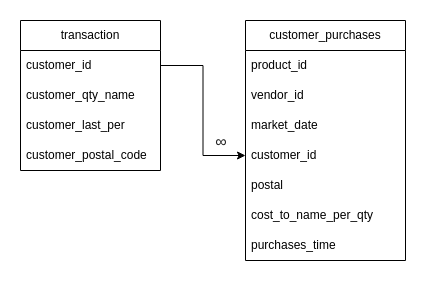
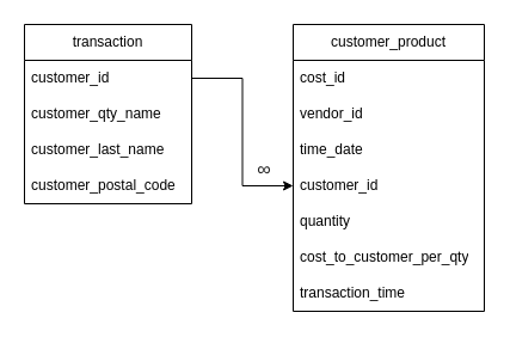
  <mxCell id="0" />
  <mxCell id="1" parent="0" />
  <mxCell id="2" value="transaction" style="swimlane;fontStyle=0;childLayout=stackLayout;horizontal=1;startSize=30;horizontalStack=0;resizeParent=1;resizeParentMax=0;resizeLast=0;collapsible=1;marginBottom=0;whiteSpace=wrap;html=1;" vertex="1" parent="1"><mxGeometry x="20" y="20" width="140" height="150" as="geometry" /></mxCell>
  <mxCell id="3" value="customer_id" style="text;strokeColor=none;fillColor=none;align=left;verticalAlign=middle;spacingLeft=4;spacingRight=4;overflow=hidden;points=[[0,0.5],[1,0.5]];portConstraint=eastwest;rotatable=0;whiteSpace=wrap;html=1;" vertex="1" parent="2"><mxGeometry y="30" width="140" height="30" as="geometry" /></mxCell>
  <mxCell id="4" value="customer_qty_name" style="text;strokeColor=none;fillColor=none;align=left;verticalAlign=middle;spacingLeft=4;spacingRight=4;overflow=hidden;points=[[0,0.5],[1,0.5]];portConstraint=eastwest;rotatable=0;whiteSpace=wrap;html=1;" vertex="1" parent="2"><mxGeometry y="60" width="140" height="30" as="geometry" /></mxCell>
- <mxCell id="5" value="customer_last_per" style="text;strokeColor=none;fillColor=none;align=left;verticalAlign=middle;spacingLeft=4;spacingRight=4;overflow=hidden;points=[[0,0.5],[1,0.5]];portConstraint=eastwest;rotatable=0;whiteSpace=wrap;html=1;" vertex="1" parent="2"><mxGeometry y="90" width="140" height="30" as="geometry" /></mxCell>
+ <mxCell id="5" value="customer_last_name" style="text;strokeColor=none;fillColor=none;align=left;verticalAlign=middle;spacingLeft=4;spacingRight=4;overflow=hidden;points=[[0,0.5],[1,0.5]];portConstraint=eastwest;rotatable=0;whiteSpace=wrap;html=1;" vertex="1" parent="2"><mxGeometry y="90" width="140" height="30" as="geometry" /></mxCell>
  <mxCell id="6" value="customer_postal_code" style="text;strokeColor=none;fillColor=none;align=left;verticalAlign=middle;spacingLeft=4;spacingRight=4;overflow=hidden;points=[[0,0.5],[1,0.5]];portConstraint=eastwest;rotatable=0;whiteSpace=wrap;html=1;" vertex="1" parent="2"><mxGeometry y="120" width="140" height="30" as="geometry" /></mxCell>
- <mxCell id="7" value="customer_purchases" style="swimlane;fontStyle=0;childLayout=stackLayout;horizontal=1;startSize=30;horizontalStack=0;resizeParent=1;resizeParentMax=0;resizeLast=0;collapsible=1;marginBottom=0;whiteSpace=wrap;html=1;" vertex="1" parent="1"><mxGeometry x="245" y="20" width="160" height="240" as="geometry" /></mxCell>
- <mxCell id="8" value="product_id" style="text;strokeColor=none;fillColor=none;align=left;verticalAlign=middle;spacingLeft=4;spacingRight=4;overflow=hidden;points=[[0,0.5],[1,0.5]];portConstraint=eastwest;rotatable=0;whiteSpace=wrap;html=1;" vertex="1" parent="7"><mxGeometry y="30" width="160" height="30" as="geometry" /></mxCell>
+ <mxCell id="7" value="customer_product" style="swimlane;fontStyle=0;childLayout=stackLayout;horizontal=1;startSize=30;horizontalStack=0;resizeParent=1;resizeParentMax=0;resizeLast=0;collapsible=1;marginBottom=0;whiteSpace=wrap;html=1;" vertex="1" parent="1"><mxGeometry x="245" y="20" width="160" height="240" as="geometry" /></mxCell>
+ <mxCell id="8" value="cost_id" style="text;strokeColor=none;fillColor=none;align=left;verticalAlign=middle;spacingLeft=4;spacingRight=4;overflow=hidden;points=[[0,0.5],[1,0.5]];portConstraint=eastwest;rotatable=0;whiteSpace=wrap;html=1;" vertex="1" parent="7"><mxGeometry y="30" width="160" height="30" as="geometry" /></mxCell>
  <mxCell id="9" value="vendor_id" style="text;strokeColor=none;fillColor=none;align=left;verticalAlign=middle;spacingLeft=4;spacingRight=4;overflow=hidden;points=[[0,0.5],[1,0.5]];portConstraint=eastwest;rotatable=0;whiteSpace=wrap;html=1;" vertex="1" parent="7"><mxGeometry y="60" width="160" height="30" as="geometry" /></mxCell>
- <mxCell id="10" value="market_date" style="text;strokeColor=none;fillColor=none;align=left;verticalAlign=middle;spacingLeft=4;spacingRight=4;overflow=hidden;points=[[0,0.5],[1,0.5]];portConstraint=eastwest;rotatable=0;whiteSpace=wrap;html=1;" vertex="1" parent="7"><mxGeometry y="90" width="160" height="30" as="geometry" /></mxCell>
+ <mxCell id="10" value="time_date" style="text;strokeColor=none;fillColor=none;align=left;verticalAlign=middle;spacingLeft=4;spacingRight=4;overflow=hidden;points=[[0,0.5],[1,0.5]];portConstraint=eastwest;rotatable=0;whiteSpace=wrap;html=1;" vertex="1" parent="7"><mxGeometry y="90" width="160" height="30" as="geometry" /></mxCell>
  <mxCell id="11" value="customer_id" style="text;strokeColor=none;fillColor=none;align=left;verticalAlign=middle;spacingLeft=4;spacingRight=4;overflow=hidden;points=[[0,0.5],[1,0.5]];portConstraint=eastwest;rotatable=0;whiteSpace=wrap;html=1;" vertex="1" parent="7"><mxGeometry y="120" width="160" height="30" as="geometry" /></mxCell>
- <mxCell id="12" value="postal" style="text;strokeColor=none;fillColor=none;align=left;verticalAlign=middle;spacingLeft=4;spacingRight=4;overflow=hidden;points=[[0,0.5],[1,0.5]];portConstraint=eastwest;rotatable=0;whiteSpace=wrap;html=1;" vertex="1" parent="7"><mxGeometry y="150" width="160" height="30" as="geometry" /></mxCell>
- <mxCell id="13" value="cost_to_name_per_qty" style="text;strokeColor=none;fillColor=none;align=left;verticalAlign=middle;spacingLeft=4;spacingRight=4;overflow=hidden;points=[[0,0.5],[1,0.5]];portConstraint=eastwest;rotatable=0;whiteSpace=wrap;html=1;" vertex="1" parent="7"><mxGeometry y="180" width="160" height="30" as="geometry" /></mxCell>
- <mxCell id="14" value="purchases_time" style="text;strokeColor=none;fillColor=none;align=left;verticalAlign=middle;spacingLeft=4;spacingRight=4;overflow=hidden;points=[[0,0.5],[1,0.5]];portConstraint=eastwest;rotatable=0;whiteSpace=wrap;html=1;" vertex="1" parent="7"><mxGeometry y="210" width="160" height="30" as="geometry" /></mxCell>
+ <mxCell id="12" value="quantity" style="text;strokeColor=none;fillColor=none;align=left;verticalAlign=middle;spacingLeft=4;spacingRight=4;overflow=hidden;points=[[0,0.5],[1,0.5]];portConstraint=eastwest;rotatable=0;whiteSpace=wrap;html=1;" vertex="1" parent="7"><mxGeometry y="150" width="160" height="30" as="geometry" /></mxCell>
+ <mxCell id="13" value="cost_to_customer_per_qty" style="text;strokeColor=none;fillColor=none;align=left;verticalAlign=middle;spacingLeft=4;spacingRight=4;overflow=hidden;points=[[0,0.5],[1,0.5]];portConstraint=eastwest;rotatable=0;whiteSpace=wrap;html=1;" vertex="1" parent="7"><mxGeometry y="180" width="160" height="30" as="geometry" /></mxCell>
+ <mxCell id="14" value="transaction_time" style="text;strokeColor=none;fillColor=none;align=left;verticalAlign=middle;spacingLeft=4;spacingRight=4;overflow=hidden;points=[[0,0.5],[1,0.5]];portConstraint=eastwest;rotatable=0;whiteSpace=wrap;html=1;" vertex="1" parent="7"><mxGeometry y="210" width="160" height="30" as="geometry" /></mxCell>
  <mxCell id="15" style="edgeStyle=orthogonalEdgeStyle;rounded=0;orthogonalLoop=1;jettySize=auto;html=1;exitX=1;exitY=0.5;exitDx=0;exitDy=0;entryX=0;entryY=0.5;entryDx=0;entryDy=0;" edge="1" parent="1" source="3" target="11"><mxGeometry relative="1" as="geometry" /></mxCell>
  <mxCell id="16" value="&lt;span style=&quot;color: rgb(34, 34, 34); font-family: Arial, Verdana, Helvetica, sans-serif; font-size: 16px; text-align: start;&quot;&gt;∞&lt;/span&gt;" style="text;strokeColor=none;align=center;fillColor=none;html=1;verticalAlign=middle;whiteSpace=wrap;rounded=0;" vertex="1" parent="1"><mxGeometry x="206" y="131" width="30" height="20" as="geometry" /></mxCell>
